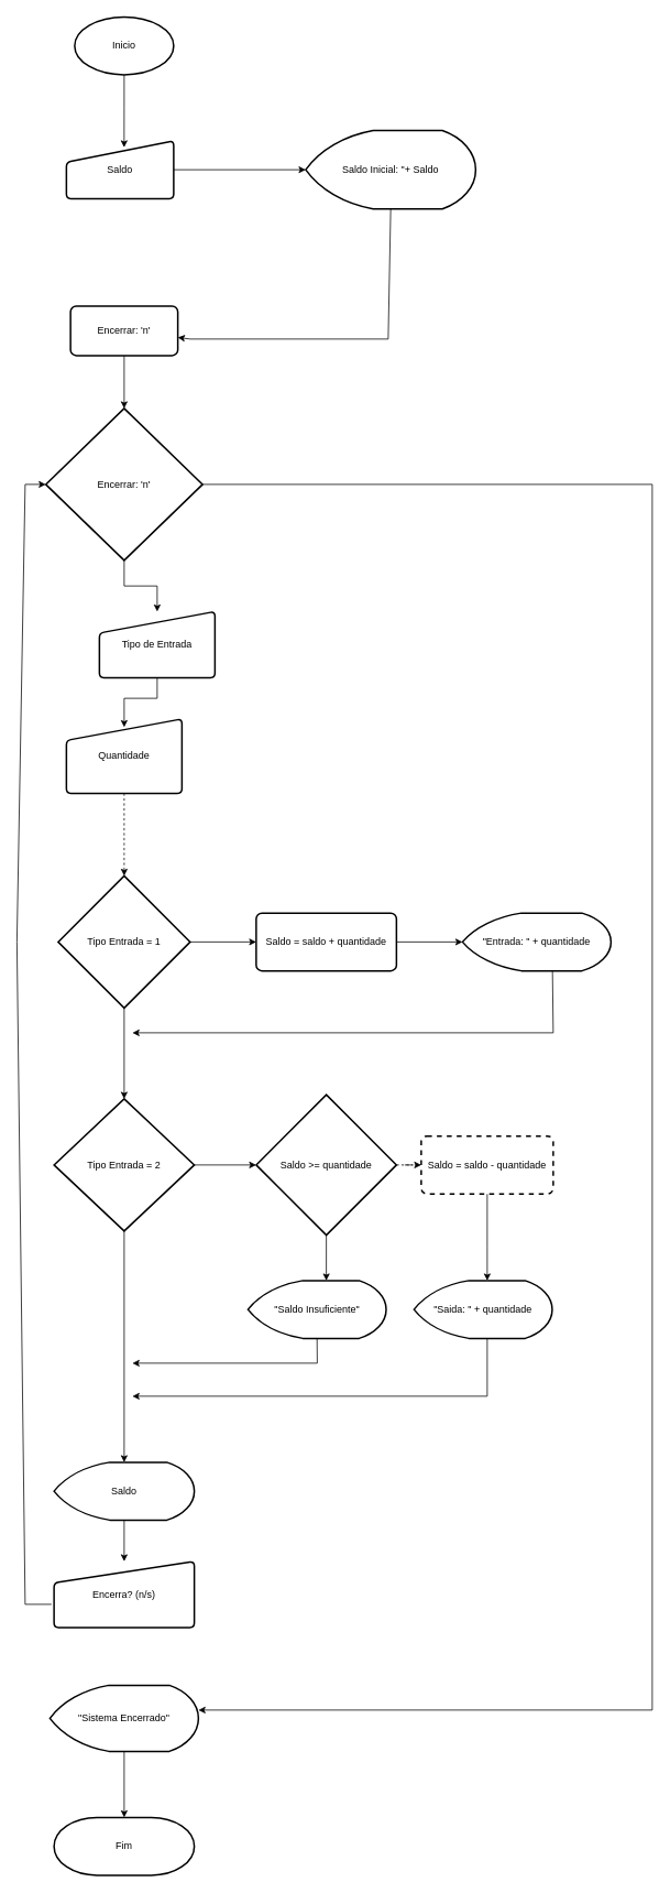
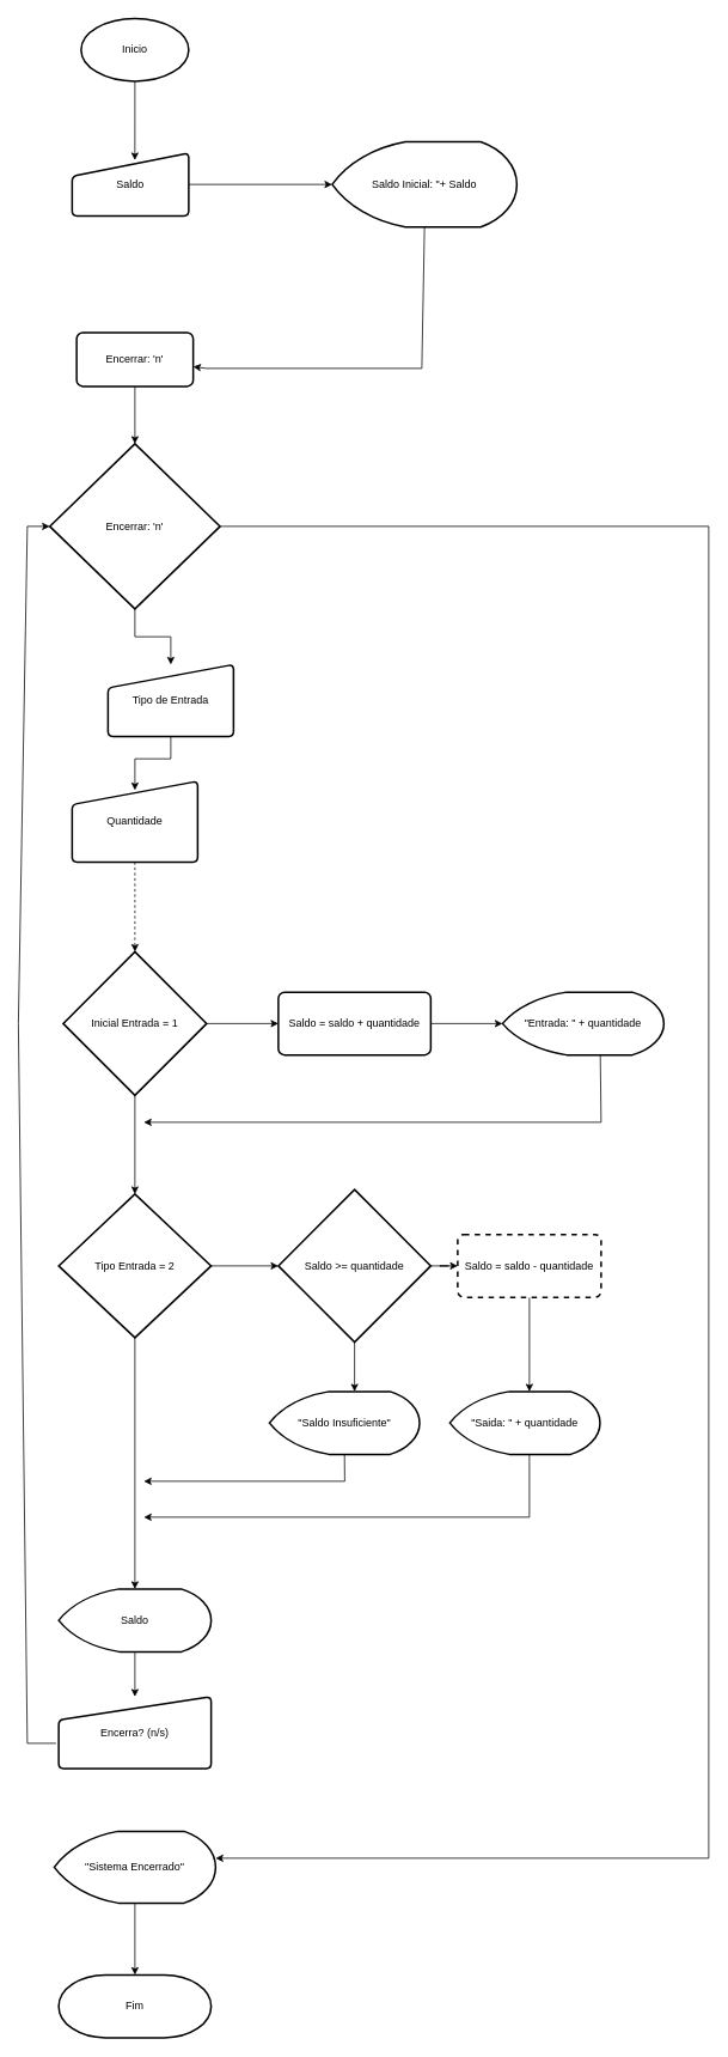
  <mxCell id="0" />
  <mxCell id="1" parent="0" />
  <mxCell id="2" style="edgeStyle=orthogonalEdgeStyle;rounded=0;orthogonalLoop=1;jettySize=auto;html=1;exitX=0.5;exitY=1;exitDx=0;exitDy=0;exitPerimeter=0;entryX=0.538;entryY=0.114;entryDx=0;entryDy=0;entryPerimeter=0;" edge="1" parent="1" source="3" target="5"><mxGeometry relative="1" as="geometry" /></mxCell>
  <mxCell id="3" value="Inicio" style="strokeWidth=2;html=1;shape=mxgraph.flowchart.start_1;whiteSpace=wrap;" vertex="1" parent="1"><mxGeometry x="90" y="20" width="120" height="70" as="geometry" /></mxCell>
  <mxCell id="4" style="edgeStyle=orthogonalEdgeStyle;rounded=0;orthogonalLoop=1;jettySize=auto;html=1;exitX=1;exitY=0.5;exitDx=0;exitDy=0;" edge="1" parent="1" source="5" target="6"><mxGeometry relative="1" as="geometry"><mxPoint x="470" y="935" as="targetPoint" /></mxGeometry></mxCell>
  <mxCell id="5" value="Saldo" style="html=1;strokeWidth=2;shape=manualInput;whiteSpace=wrap;rounded=1;size=26;arcSize=11;" vertex="1" parent="1"><mxGeometry x="80" y="170" width="130" height="70" as="geometry" /></mxCell>
  <mxCell id="6" value="Saldo Inicial: &quot;+ Saldo" style="strokeWidth=2;html=1;shape=mxgraph.flowchart.display;whiteSpace=wrap;" vertex="1" parent="1"><mxGeometry x="370" y="157.5" width="206" height="95" as="geometry" /></mxCell>
  <mxCell id="7" value="" style="endArrow=classic;html=1;rounded=0;exitX=0.5;exitY=1;exitDx=0;exitDy=0;exitPerimeter=0;" edge="1" parent="1" source="6" target="9"><mxGeometry width="50" height="50" relative="1" as="geometry"><mxPoint x="483" y="290" as="sourcePoint" /><mxPoint x="315" y="1053.583" as="targetPoint" /><Array as="points"><mxPoint x="470" y="410" /><mxPoint x="230" y="410" /></Array></mxGeometry></mxCell>
  <mxCell id="8" style="edgeStyle=orthogonalEdgeStyle;rounded=0;orthogonalLoop=1;jettySize=auto;html=1;exitX=0.5;exitY=1;exitDx=0;exitDy=0;" edge="1" parent="1" source="9" target="12"><mxGeometry relative="1" as="geometry"><mxPoint x="150" y="500" as="targetPoint" /></mxGeometry></mxCell>
  <mxCell id="9" value="Encerrar: 'n'" style="rounded=1;whiteSpace=wrap;html=1;absoluteArcSize=1;arcSize=14;strokeWidth=2;" vertex="1" parent="1"><mxGeometry x="85" y="370" width="130" height="60" as="geometry" /></mxCell>
  <mxCell id="10" style="edgeStyle=orthogonalEdgeStyle;rounded=0;orthogonalLoop=1;jettySize=auto;html=1;exitX=0.5;exitY=1;exitDx=0;exitDy=0;exitPerimeter=0;" edge="1" parent="1" source="12" target="14"><mxGeometry relative="1" as="geometry"><mxPoint x="150" y="740" as="targetPoint" /></mxGeometry></mxCell>
  <mxCell id="11" style="edgeStyle=orthogonalEdgeStyle;rounded=0;orthogonalLoop=1;jettySize=auto;html=1;exitX=1;exitY=0.5;exitDx=0;exitDy=0;exitPerimeter=0;entryX=1;entryY=0.375;entryDx=0;entryDy=0;entryPerimeter=0;" edge="1" parent="1" source="12" target="40"><mxGeometry relative="1" as="geometry"><mxPoint x="250" y="2070" as="targetPoint" /><Array as="points"><mxPoint x="790" y="586" /><mxPoint x="790" y="2070" /></Array></mxGeometry></mxCell>
  <mxCell id="12" value="Encerrar: 'n'" style="strokeWidth=2;html=1;shape=mxgraph.flowchart.decision;whiteSpace=wrap;" vertex="1" parent="1"><mxGeometry x="55" y="494" width="190" height="184" as="geometry" /></mxCell>
  <mxCell id="13" style="edgeStyle=orthogonalEdgeStyle;rounded=0;orthogonalLoop=1;jettySize=auto;html=1;exitX=0.5;exitY=1;exitDx=0;exitDy=0;entryX=0.5;entryY=0.111;entryDx=0;entryDy=0;entryPerimeter=0;" edge="1" parent="1" source="14" target="16"><mxGeometry relative="1" as="geometry" /></mxCell>
  <mxCell id="14" value="Tipo de Entrada" style="html=1;strokeWidth=2;shape=manualInput;whiteSpace=wrap;rounded=1;size=26;arcSize=11;" vertex="1" parent="1"><mxGeometry x="120" y="740" width="140" height="80" as="geometry" /></mxCell>
  <mxCell id="15" style="edgeStyle=orthogonalEdgeStyle;rounded=0;orthogonalLoop=1;jettySize=auto;html=1;exitX=0.5;exitY=1;exitDx=0;exitDy=0;dashed=1;" edge="1" parent="1" source="16" target="19"><mxGeometry relative="1" as="geometry"><mxPoint x="150" y="1050" as="targetPoint" /></mxGeometry></mxCell>
  <mxCell id="16" value="Quantidade" style="html=1;strokeWidth=2;shape=manualInput;whiteSpace=wrap;rounded=1;size=26;arcSize=11;" vertex="1" parent="1"><mxGeometry x="80" y="870" width="140" height="90" as="geometry" /></mxCell>
  <mxCell id="17" style="edgeStyle=orthogonalEdgeStyle;rounded=0;orthogonalLoop=1;jettySize=auto;html=1;exitX=1;exitY=0.5;exitDx=0;exitDy=0;exitPerimeter=0;" edge="1" parent="1" source="19" target="21"><mxGeometry relative="1" as="geometry"><mxPoint x="320" y="1140" as="targetPoint" /></mxGeometry></mxCell>
  <mxCell id="18" style="edgeStyle=orthogonalEdgeStyle;rounded=0;orthogonalLoop=1;jettySize=auto;html=1;exitX=0.5;exitY=1;exitDx=0;exitDy=0;exitPerimeter=0;" edge="1" parent="1" source="19" target="25"><mxGeometry relative="1" as="geometry"><mxPoint x="150" y="1370" as="targetPoint" /></mxGeometry></mxCell>
- <mxCell id="19" value="Tipo Entrada = 1" style="strokeWidth=2;html=1;shape=mxgraph.flowchart.decision;whiteSpace=wrap;" vertex="1" parent="1"><mxGeometry x="70" y="1060" width="160" height="160" as="geometry" /></mxCell>
+ <mxCell id="19" value="Inicial Entrada = 1" style="strokeWidth=2;html=1;shape=mxgraph.flowchart.decision;whiteSpace=wrap;" vertex="1" parent="1"><mxGeometry x="70" y="1060" width="160" height="160" as="geometry" /></mxCell>
  <mxCell id="20" style="edgeStyle=orthogonalEdgeStyle;rounded=0;orthogonalLoop=1;jettySize=auto;html=1;exitX=1;exitY=0.5;exitDx=0;exitDy=0;" edge="1" parent="1" source="21" target="22"><mxGeometry relative="1" as="geometry"><mxPoint x="590" y="1140" as="targetPoint" /></mxGeometry></mxCell>
  <mxCell id="21" value="Saldo = saldo + quantidade" style="rounded=1;whiteSpace=wrap;html=1;absoluteArcSize=1;arcSize=14;strokeWidth=2;" vertex="1" parent="1"><mxGeometry x="310" y="1105" width="170" height="70" as="geometry" /></mxCell>
  <mxCell id="22" value="&quot;Entrada: &quot; + quantidade" style="strokeWidth=2;html=1;shape=mxgraph.flowchart.display;whiteSpace=wrap;" vertex="1" parent="1"><mxGeometry x="560" y="1105" width="180" height="70" as="geometry" /></mxCell>
  <mxCell id="23" style="edgeStyle=orthogonalEdgeStyle;rounded=0;orthogonalLoop=1;jettySize=auto;html=1;exitX=1;exitY=0.5;exitDx=0;exitDy=0;exitPerimeter=0;" edge="1" parent="1" source="25" target="29"><mxGeometry relative="1" as="geometry"><mxPoint x="300" y="1430" as="targetPoint" /></mxGeometry></mxCell>
  <mxCell id="24" style="edgeStyle=orthogonalEdgeStyle;rounded=0;orthogonalLoop=1;jettySize=auto;html=1;exitX=0.5;exitY=1;exitDx=0;exitDy=0;exitPerimeter=0;" edge="1" parent="1" source="25" target="35"><mxGeometry relative="1" as="geometry"><mxPoint x="150" y="1790" as="targetPoint" /></mxGeometry></mxCell>
  <mxCell id="25" value="Tipo Entrada = 2" style="strokeWidth=2;html=1;shape=mxgraph.flowchart.decision;whiteSpace=wrap;" vertex="1" parent="1"><mxGeometry x="65" y="1330" width="170" height="160" as="geometry" /></mxCell>
  <mxCell id="26" value="" style="endArrow=classic;html=1;rounded=0;exitX=0.606;exitY=1;exitDx=0;exitDy=0;exitPerimeter=0;" edge="1" parent="1" source="22"><mxGeometry width="50" height="50" relative="1" as="geometry"><mxPoint x="410" y="1340" as="sourcePoint" /><mxPoint x="160" y="1250" as="targetPoint" /><Array as="points"><mxPoint x="670" y="1250" /></Array></mxGeometry></mxCell>
- <mxCell id="27" style="edgeStyle=orthogonalEdgeStyle;rounded=0;orthogonalLoop=1;jettySize=auto;html=1;exitX=1;exitY=0.5;exitDx=0;exitDy=0;exitPerimeter=0;dashed=1;" edge="1" parent="1" source="29" target="31"><mxGeometry relative="1" as="geometry"><mxPoint x="530" y="1410" as="targetPoint" /></mxGeometry></mxCell>
+ <mxCell id="27" style="edgeStyle=orthogonalEdgeStyle;rounded=0;orthogonalLoop=1;jettySize=auto;html=1;exitX=1;exitY=0.5;exitDx=0;exitDy=0;exitPerimeter=0;" edge="1" parent="1" source="29" target="31"><mxGeometry relative="1" as="geometry"><mxPoint x="530" y="1410" as="targetPoint" /></mxGeometry></mxCell>
  <mxCell id="28" style="edgeStyle=orthogonalEdgeStyle;rounded=0;orthogonalLoop=1;jettySize=auto;html=1;exitX=0.5;exitY=1;exitDx=0;exitDy=0;exitPerimeter=0;entryX=0.567;entryY=0;entryDx=0;entryDy=0;entryPerimeter=0;" edge="1" parent="1" source="29" target="33"><mxGeometry relative="1" as="geometry" /></mxCell>
  <mxCell id="29" value="Saldo &amp;gt;= quantidade" style="strokeWidth=2;html=1;shape=mxgraph.flowchart.decision;whiteSpace=wrap;" vertex="1" parent="1"><mxGeometry x="310" y="1325" width="170" height="170" as="geometry" /></mxCell>
  <mxCell id="30" style="edgeStyle=orthogonalEdgeStyle;rounded=0;orthogonalLoop=1;jettySize=auto;html=1;exitX=0.5;exitY=1;exitDx=0;exitDy=0;" edge="1" parent="1" source="31" target="32"><mxGeometry relative="1" as="geometry"><mxPoint x="585" y="1570" as="targetPoint" /><Array as="points"><mxPoint x="590" y="1510" /><mxPoint x="590" y="1510" /></Array></mxGeometry></mxCell>
  <mxCell id="31" value="Saldo = saldo - quantidade" style="rounded=1;whiteSpace=wrap;html=1;absoluteArcSize=1;arcSize=14;strokeWidth=2;dashed=1;" vertex="1" parent="1"><mxGeometry x="510" y="1375" width="160" height="70" as="geometry" /></mxCell>
  <mxCell id="32" value="&quot;Saida: &quot; + quantidade" style="strokeWidth=2;html=1;shape=mxgraph.flowchart.display;whiteSpace=wrap;" vertex="1" parent="1"><mxGeometry x="501.25" y="1550" width="167.5" height="70" as="geometry" /></mxCell>
  <mxCell id="33" value="&quot;Saldo Insuficiente&quot;" style="strokeWidth=2;html=1;shape=mxgraph.flowchart.display;whiteSpace=wrap;" vertex="1" parent="1"><mxGeometry x="300" y="1550" width="167.5" height="70" as="geometry" /></mxCell>
  <mxCell id="34" style="edgeStyle=orthogonalEdgeStyle;rounded=0;orthogonalLoop=1;jettySize=auto;html=1;exitX=0.5;exitY=1;exitDx=0;exitDy=0;exitPerimeter=0;" edge="1" parent="1" source="35" target="38"><mxGeometry relative="1" as="geometry"><mxPoint x="150" y="1890" as="targetPoint" /></mxGeometry></mxCell>
  <mxCell id="35" value="Saldo" style="strokeWidth=2;html=1;shape=mxgraph.flowchart.display;whiteSpace=wrap;" vertex="1" parent="1"><mxGeometry x="65" y="1770" width="170" height="70" as="geometry" /></mxCell>
  <mxCell id="36" value="" style="endArrow=classic;html=1;rounded=0;exitX=0.5;exitY=1;exitDx=0;exitDy=0;exitPerimeter=0;" edge="1" parent="1" source="33"><mxGeometry width="50" height="50" relative="1" as="geometry"><mxPoint x="410" y="1690" as="sourcePoint" /><mxPoint x="160" y="1650" as="targetPoint" /><Array as="points"><mxPoint x="384" y="1650" /></Array></mxGeometry></mxCell>
  <mxCell id="37" value="" style="endArrow=classic;html=1;rounded=0;" edge="1" parent="1"><mxGeometry width="50" height="50" relative="1" as="geometry"><mxPoint x="590" y="1620" as="sourcePoint" /><mxPoint x="160" y="1690" as="targetPoint" /><Array as="points"><mxPoint x="590" y="1690" /></Array></mxGeometry></mxCell>
  <mxCell id="38" value="Encerra? (n/s)" style="html=1;strokeWidth=2;shape=manualInput;whiteSpace=wrap;rounded=1;size=26;arcSize=11;" vertex="1" parent="1"><mxGeometry x="65" y="1890" width="170" height="80" as="geometry" /></mxCell>
  <mxCell id="39" style="edgeStyle=orthogonalEdgeStyle;rounded=0;orthogonalLoop=1;jettySize=auto;html=1;exitX=0.5;exitY=1;exitDx=0;exitDy=0;exitPerimeter=0;" edge="1" parent="1" source="40" target="42"><mxGeometry relative="1" as="geometry"><mxPoint x="150" y="2200" as="targetPoint" /></mxGeometry></mxCell>
  <mxCell id="40" value="&quot;Sistema Encerrado&quot;" style="strokeWidth=2;html=1;shape=mxgraph.flowchart.display;whiteSpace=wrap;" vertex="1" parent="1"><mxGeometry x="60" y="2040" width="180" height="80" as="geometry" /></mxCell>
  <mxCell id="41" value="" style="endArrow=classic;html=1;rounded=0;exitX=-0.018;exitY=0.65;exitDx=0;exitDy=0;exitPerimeter=0;entryX=0;entryY=0.5;entryDx=0;entryDy=0;entryPerimeter=0;" edge="1" parent="1" source="38" target="12"><mxGeometry width="50" height="50" relative="1" as="geometry"><mxPoint x="410" y="1870" as="sourcePoint" /><mxPoint x="50" y="580" as="targetPoint" /><Array as="points"><mxPoint x="30" y="1942" /><mxPoint x="20" y="1140" /><mxPoint x="30" y="586" /></Array></mxGeometry></mxCell>
  <mxCell id="42" value="Fim" style="strokeWidth=2;html=1;shape=mxgraph.flowchart.terminator;whiteSpace=wrap;" vertex="1" parent="1"><mxGeometry x="65" y="2200" width="170" height="70" as="geometry" /></mxCell>
